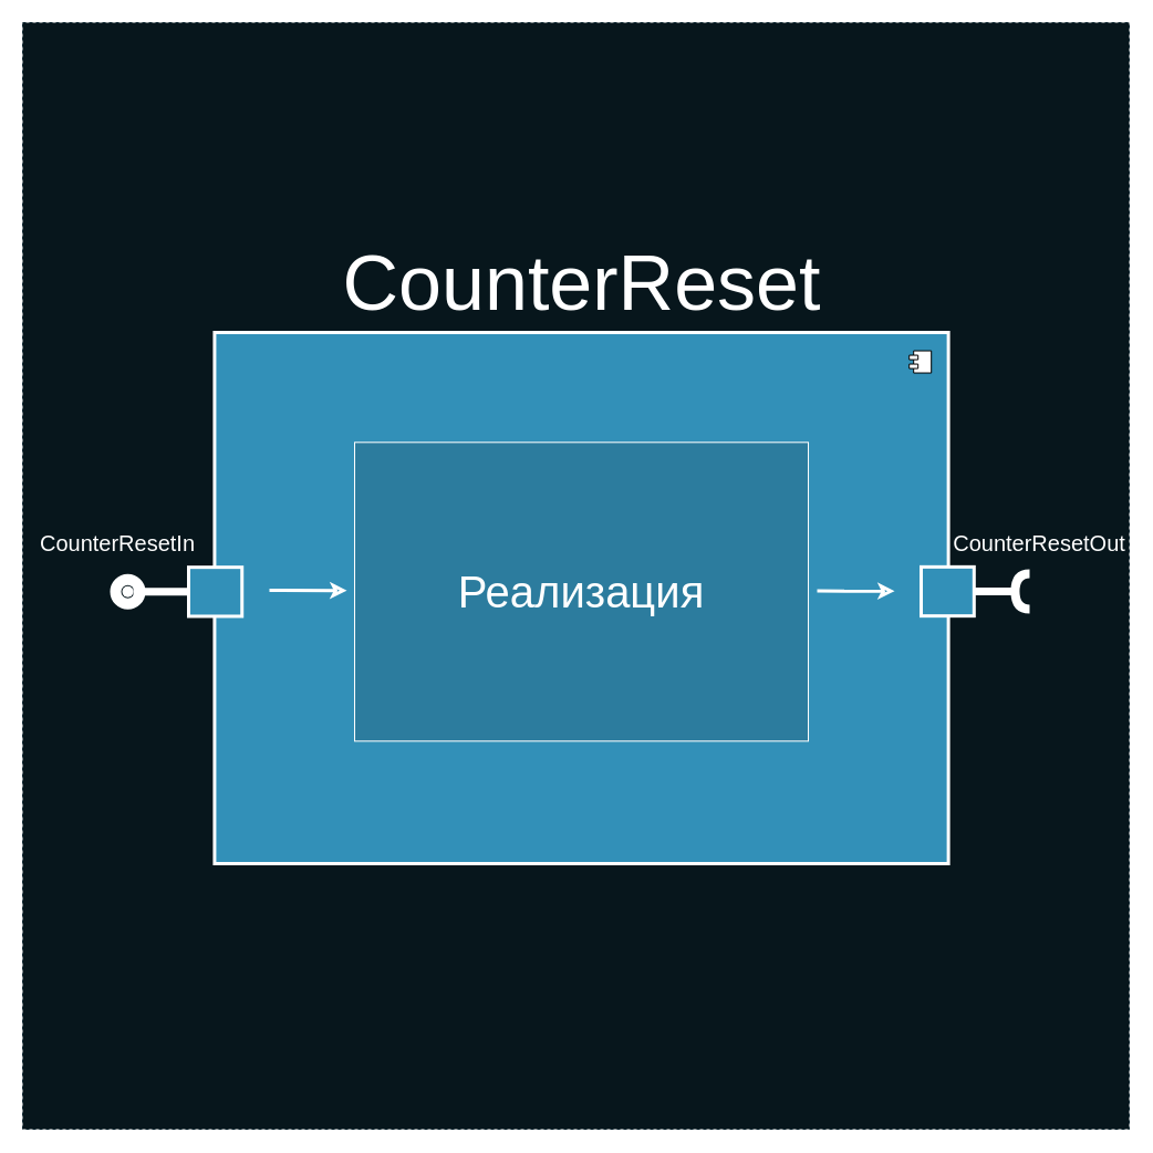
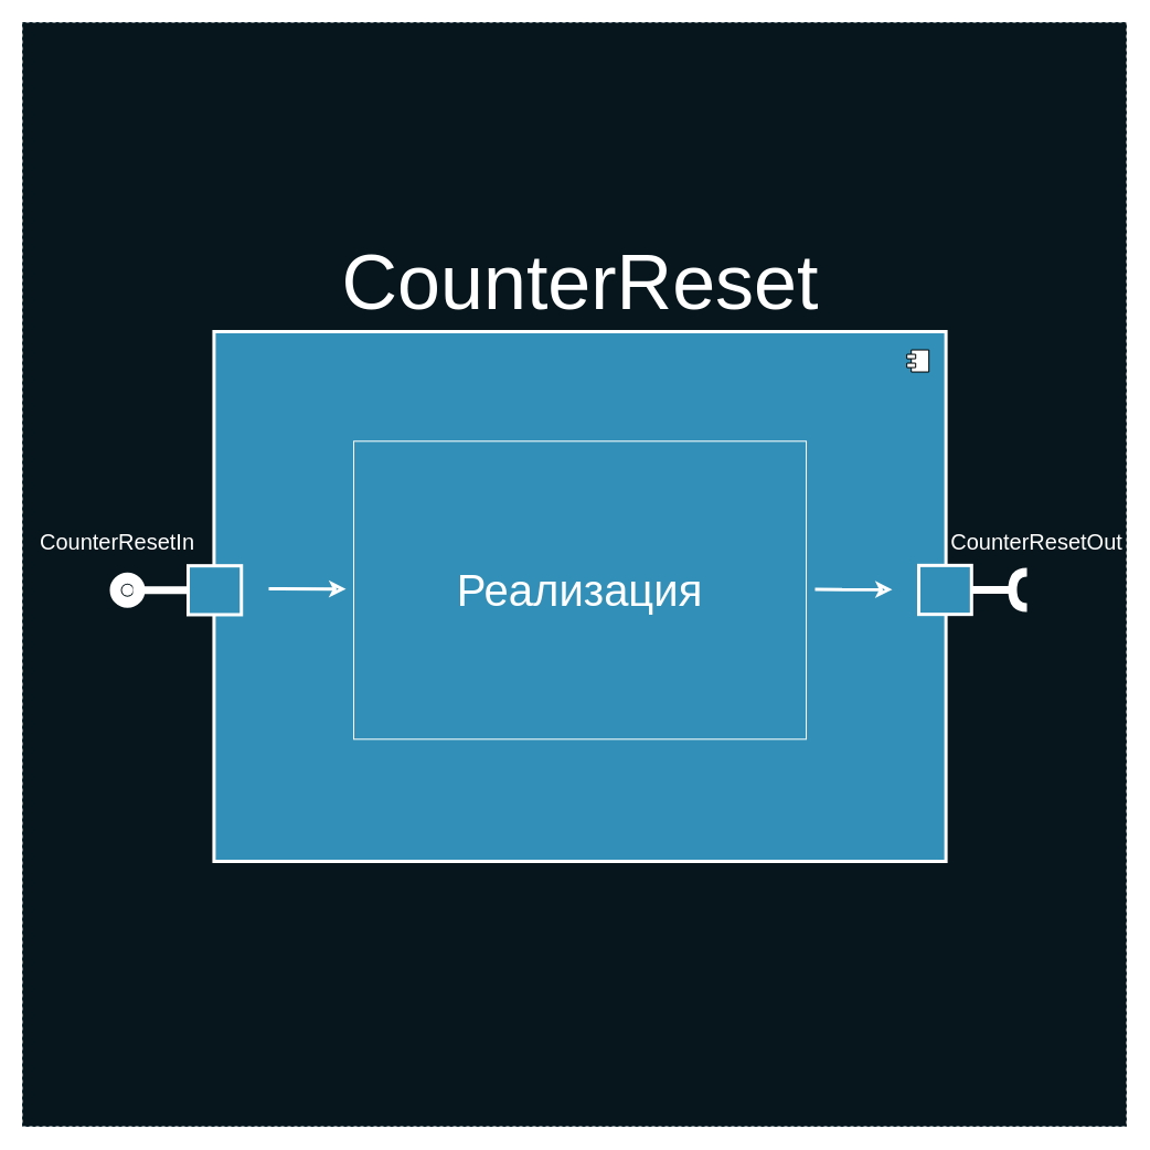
  <mxCell id="0" />
  <mxCell id="1" parent="0" />
  <mxCell id="2" value="" style="rounded=0;whiteSpace=wrap;html=1;fillColor=#07161C;fontSize=30;fontColor=#FFFFFF;strokeColor=#0C242E;dashed=1;" parent="1" vertex="1"><mxGeometry x="20" y="20" width="1000" height="1000" as="geometry" /></mxCell>
  <mxCell id="3" value="" style="group" parent="1" vertex="1" connectable="0"><mxGeometry x="110" y="300" width="820" height="480" as="geometry" /></mxCell>
  <mxCell id="4" value="" style="group" parent="3" vertex="1" connectable="0"><mxGeometry x="806.963" y="218.001" width="13.037" height="31.998" as="geometry" /></mxCell>
  <mxCell id="5" value="" style="shape=requiredInterface;html=1;verticalLabelPosition=bottom;strokeColor=#FFFFFF;strokeWidth=8;fontSize=33;fontColor=#3CBBED;rotation=-180;" parent="4" vertex="1"><mxGeometry width="13.037" height="31.998" as="geometry" /></mxCell>
  <mxCell id="6" value="" style="group" parent="3" vertex="1" connectable="0"><mxGeometry width="787.81" height="480" as="geometry" /></mxCell>
  <mxCell id="7" value="&lt;font style=&quot;font-size: 70px&quot;&gt;CounterReset&lt;/font&gt;" style="html=1;dropTarget=0;strokeColor=#FFFFFF;strokeWidth=3;fillColor=#3290B8;fontSize=23;fontColor=#FFFFFF;labelPosition=center;verticalLabelPosition=top;align=center;verticalAlign=bottom;" parent="6" vertex="1"><mxGeometry x="83.434" width="663.176" height="480" as="geometry" /></mxCell>
  <mxCell id="8" value="" style="shape=component;jettyWidth=8;jettyHeight=4;" parent="7" vertex="1"><mxGeometry x="1" width="20" height="20" relative="1" as="geometry"><mxPoint x="-35.41" y="16.56" as="offset" /></mxGeometry></mxCell>
  <mxCell id="9" value="&lt;span style=&quot;font-family: monospace ; font-size: 0px&quot;&gt;%3CmxGraphModel%3E%3Croot%3E%3CmxCell%20id%3D%220%22%2F%3E%3CmxCell%20id%3D%221%22%20parent%3D%220%22%2F%3E%3CmxCell%20id%3D%222%22%20value%3D%22%22%20style%3D%22rounded%3D0%3BorthogonalLoop%3D1%3BjettySize%3Dauto%3Bhtml%3D1%3BendArrow%3Dnone%3BendFill%3D0%3BfontSize%3D40%3BfontColor%3D%23FFFFFF%3BstrokeColor%3D%23FFFFFF%3BstrokeWidth%3D4%3BexitX%3D0%3BexitY%3D0.5%3BexitDx%3D0%3BexitDy%3D0%3B%22%20edge%3D%221%22%20parent%3D%221%22%3E%3CmxGeometry%20relative%3D%221%22%20as%3D%22geometry%22%3E%3CmxPoint%20x%3D%22-999.62%22%20y%3D%22171.66%22%20as%3D%22sourcePoint%22%2F%3E%3CmxPoint%20x%3D%22-1029%22%20y%3D%22172%22%20as%3D%22targetPoint%22%2F%3E%3C%2FmxGeometry%3E%3C%2FmxCell%3E%3C%2Froot%3E%3C%2FmxGraphModel%3E&lt;/span&gt;&lt;span style=&quot;font-family: monospace ; font-size: 0px&quot;&gt;%3CmxGraphModel%3E%3Croot%3E%3CmxCell%20id%3D%220%22%2F%3E%3CmxCell%20id%3D%221%22%20parent%3D%220%22%2F%3E%3CmxCell%20id%3D%222%22%20value%3D%22%22%20style%3D%22rounded%3D0%3BorthogonalLoop%3D1%3BjettySize%3Dauto%3Bhtml%3D1%3BendArrow%3Dnone%3BendFill%3D0%3BfontSize%3D40%3BfontColor%3D%23FFFFFF%3BstrokeColor%3D%23FFFFFF%3BstrokeWidth%3D4%3BexitX%3D0%3BexitY%3D0.5%3BexitDx%3D0%3BexitDy%3D0%3B%22%20edge%3D%221%22%20parent%3D%221%22%3E%3CmxGeometry%20relative%3D%221%22%20as%3D%22geometry%22%3E%3CmxPoint%20x%3D%22-999.62%22%20y%3D%22171.66%22%20as%3D%22sourcePoint%22%2F%3E%3CmxPoint%20x%3D%22-1029%22%20y%3D%22172%22%20as%3D%22targetPoint%22%2F%3E%3C%2FmxGeometry%3E%3C%2FmxCell%3E%3C%2Froot%3E%3C%2FmxGraphModel%3E&lt;/span&gt;" style="rounded=0;whiteSpace=wrap;html=1;fillColor=#3290B8;strokeColor=#FFFFFF;strokeWidth=3;" parent="6" vertex="1"><mxGeometry x="722" y="211.85" width="47.81" height="44.31" as="geometry" /></mxCell>
  <mxCell id="10" value="" style="ellipse;whiteSpace=wrap;html=1;fontFamily=Helvetica;fontSize=12;fontColor=#FFFFFF;align=center;strokeColor=#FFFFFF;fillColor=#ffffff;points=[];aspect=fixed;resizable=0;strokeWidth=22;" parent="6" vertex="1"><mxGeometry y="229.311" width="10" height="10" as="geometry" /></mxCell>
  <mxCell id="11" value="&lt;span style=&quot;font-family: monospace ; font-size: 0px&quot;&gt;%3CmxGraphModel%3E%3Croot%3E%3CmxCell%20id%3D%220%22%2F%3E%3CmxCell%20id%3D%221%22%20parent%3D%220%22%2F%3E%3CmxCell%20id%3D%222%22%20value%3D%22%22%20style%3D%22rounded%3D0%3BorthogonalLoop%3D1%3BjettySize%3Dauto%3Bhtml%3D1%3BendArrow%3Dnone%3BendFill%3D0%3BfontSize%3D40%3BfontColor%3D%23FFFFFF%3BstrokeColor%3D%23FFFFFF%3BstrokeWidth%3D4%3BexitX%3D0%3BexitY%3D0.5%3BexitDx%3D0%3BexitDy%3D0%3B%22%20edge%3D%221%22%20parent%3D%221%22%3E%3CmxGeometry%20relative%3D%221%22%20as%3D%22geometry%22%3E%3CmxPoint%20x%3D%22-999.62%22%20y%3D%22171.66%22%20as%3D%22sourcePoint%22%2F%3E%3CmxPoint%20x%3D%22-1029%22%20y%3D%22172%22%20as%3D%22targetPoint%22%2F%3E%3C%2FmxGeometry%3E%3C%2FmxCell%3E%3C%2Froot%3E%3C%2FmxGraphModel%3E&lt;/span&gt;&lt;span style=&quot;font-family: monospace ; font-size: 0px&quot;&gt;%3CmxGraphModel%3E%3Croot%3E%3CmxCell%20id%3D%220%22%2F%3E%3CmxCell%20id%3D%221%22%20parent%3D%220%22%2F%3E%3CmxCell%20id%3D%222%22%20value%3D%22%22%20style%3D%22rounded%3D0%3BorthogonalLoop%3D1%3BjettySize%3Dauto%3Bhtml%3D1%3BendArrow%3Dnone%3BendFill%3D0%3BfontSize%3D40%3BfontColor%3D%23FFFFFF%3BstrokeColor%3D%23FFFFFF%3BstrokeWidth%3D4%3BexitX%3D0%3BexitY%3D0.5%3BexitDx%3D0%3BexitDy%3D0%3B%22%20edge%3D%221%22%20parent%3D%221%22%3E%3CmxGeometry%20relative%3D%221%22%20as%3D%22geometry%22%3E%3CmxPoint%20x%3D%22-999.62%22%20y%3D%22171.66%22%20as%3D%22sourcePoint%22%2F%3E%3CmxPoint%20x%3D%22-1029%22%20y%3D%22172%22%20as%3D%22targetPoint%22%2F%3E%3C%2FmxGeometry%3E%3C%2FmxCell%3E%3C%2Froot%3E%3C%2FmxGraphModel%3E&lt;/span&gt;" style="rounded=0;whiteSpace=wrap;html=1;fillColor=#3290B8;strokeColor=#FFFFFF;strokeWidth=3;" parent="6" vertex="1"><mxGeometry x="60" y="212.16" width="48.23" height="44.31" as="geometry" /></mxCell>
  <mxCell id="12" value="" style="rounded=0;orthogonalLoop=1;jettySize=auto;html=1;endArrow=none;endFill=0;fontSize=40;fontColor=#FFFFFF;strokeColor=#FFFFFF;strokeWidth=7;exitX=0;exitY=0.5;exitDx=0;exitDy=0;" parent="6" source="11" target="10" edge="1"><mxGeometry relative="1" as="geometry"><mxPoint x="-1669.984" y="107.313" as="sourcePoint" /><mxPoint x="-1559.173" y="107.313" as="targetPoint" /></mxGeometry></mxCell>
- <mxCell id="13" value="&lt;font color=&quot;#ffffff&quot; style=&quot;font-size: 40px&quot;&gt;Реализация&lt;/font&gt;" style="rounded=0;whiteSpace=wrap;html=1;strokeColor=#FFFFFF;fillColor=#2C7C9E;" parent="6" vertex="1"><mxGeometry x="210.02" y="99.31" width="410" height="270" as="geometry" /></mxCell>
+ <mxCell id="13" value="&lt;font color=&quot;#ffffff&quot; style=&quot;font-size: 40px&quot;&gt;Реализация&lt;/font&gt;" style="rounded=0;whiteSpace=wrap;html=1;strokeColor=#FFFFFF;fillColor=#3290b8;" parent="6" vertex="1"><mxGeometry x="210.02" y="99.31" width="410" height="270" as="geometry" /></mxCell>
  <mxCell id="14" value="" style="endArrow=classic;html=1;strokeColor=#FFFFFF;fontSize=20;endFill=0;strokeWidth=3;" parent="6" edge="1"><mxGeometry width="50" height="50" relative="1" as="geometry"><mxPoint x="133" y="233" as="sourcePoint" /><mxPoint x="203" y="233.23" as="targetPoint" /></mxGeometry></mxCell>
  <mxCell id="15" value="" style="endArrow=classic;html=1;strokeColor=#FFFFFF;fontSize=20;endFill=0;strokeWidth=3;" parent="6" edge="1"><mxGeometry width="50" height="50" relative="1" as="geometry"><mxPoint x="628" y="233.55" as="sourcePoint" /><mxPoint x="698" y="233.78" as="targetPoint" /></mxGeometry></mxCell>
  <mxCell id="16" value="" style="rounded=0;orthogonalLoop=1;jettySize=auto;html=1;endArrow=none;endFill=0;fontSize=40;fontColor=#FFFFFF;strokeColor=#FFFFFF;strokeWidth=7;exitX=1;exitY=0.5;exitDx=0;exitDy=0;exitPerimeter=0;entryX=1;entryY=0.5;entryDx=0;entryDy=0;" parent="3" source="5" target="9" edge="1"><mxGeometry relative="1" as="geometry"><mxPoint x="89.952" y="242.001" as="sourcePoint" /><mxPoint x="783.956" y="234.002" as="targetPoint" /></mxGeometry></mxCell>
  <mxCell id="17" value="&lt;font color=&quot;#ffffff&quot; style=&quot;font-size: 20px;&quot;&gt;CounterResetOut&lt;/font&gt;" style="text;html=1;strokeColor=none;fillColor=none;align=center;verticalAlign=middle;whiteSpace=wrap;rounded=0;fontSize=20;" parent="1" vertex="1"><mxGeometry x="873" y="480" width="132" height="20" as="geometry" /></mxCell>
  <mxCell id="18" value="&lt;font color=&quot;#ffffff&quot; style=&quot;font-size: 20px;&quot;&gt;CounterResetIn&lt;/font&gt;" style="text;html=1;strokeColor=none;fillColor=none;align=center;verticalAlign=middle;whiteSpace=wrap;rounded=0;fontSize=20;" parent="1" vertex="1"><mxGeometry x="40" y="480" width="132" height="20" as="geometry" /></mxCell>
